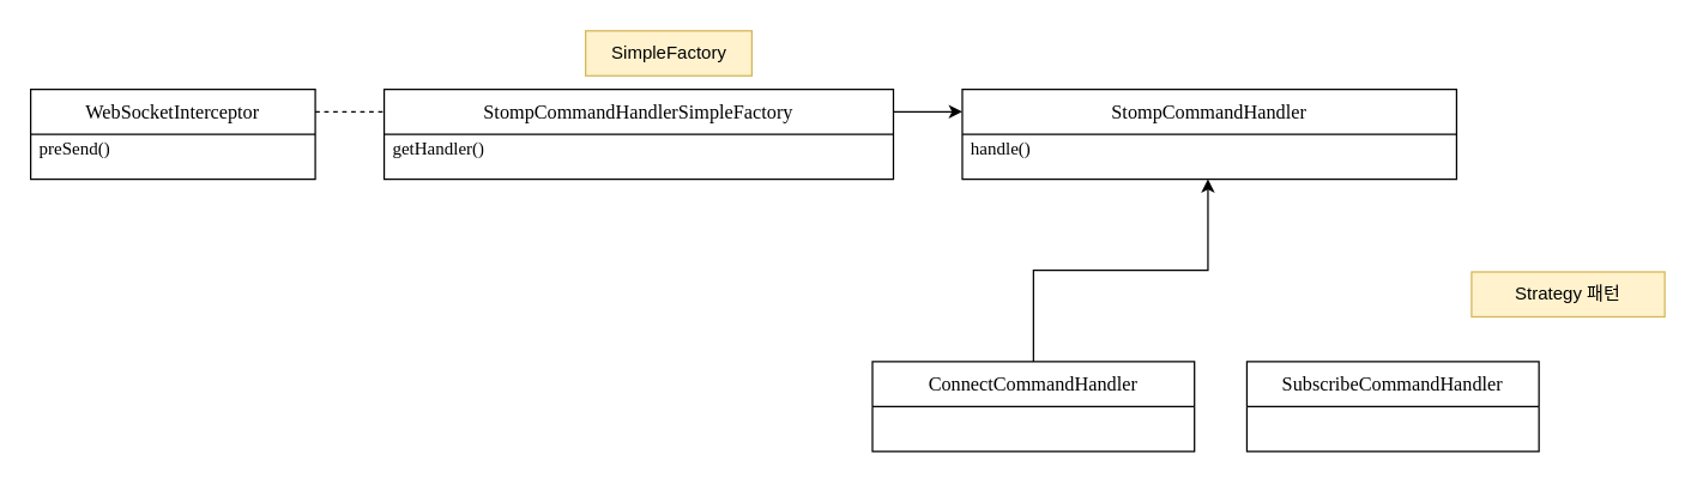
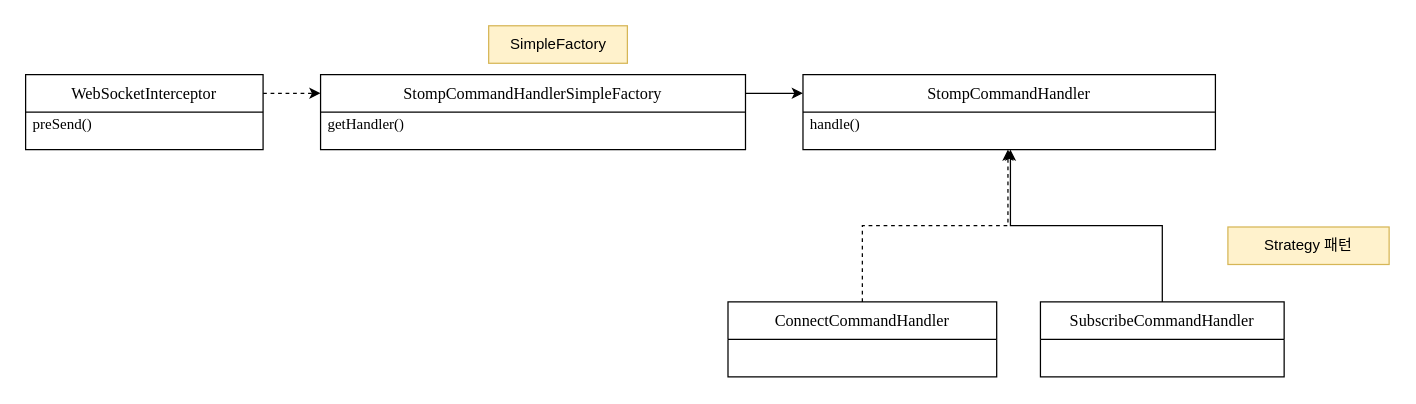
  <mxCell id="0" />
  <mxCell id="1" parent="0" />
- <mxCell id="2" style="edgeStyle=orthogonalEdgeStyle;rounded=0;orthogonalLoop=1;jettySize=auto;html=1;exitX=1;exitY=0.25;exitDx=0;exitDy=0;entryX=0;entryY=0.25;entryDx=0;entryDy=0;dashed=1;endArrow=none;" edge="1" parent="1" source="3" target="6"><mxGeometry relative="1" as="geometry" /></mxCell>
+ <mxCell id="2" style="edgeStyle=orthogonalEdgeStyle;rounded=0;orthogonalLoop=1;jettySize=auto;html=1;exitX=1;exitY=0.25;exitDx=0;exitDy=0;entryX=0;entryY=0.25;entryDx=0;entryDy=0;dashed=1;" edge="1" parent="1" source="3" target="6"><mxGeometry relative="1" as="geometry" /></mxCell>
  <mxCell id="3" value="&lt;div style=&quot;font-size: 13px;&quot;&gt;&lt;div style=&quot;font-size: 13px;&quot;&gt;WebSocketInterceptor&lt;/div&gt;&lt;/div&gt;" style="swimlane;fontStyle=0;childLayout=stackLayout;horizontal=1;startSize=30;horizontalStack=0;resizeParent=1;resizeParentMax=0;resizeLast=0;collapsible=1;marginBottom=0;whiteSpace=wrap;html=1;fontColor=default;labelBackgroundColor=none;fontSize=13;fontFamily=Verdana;" vertex="1" parent="1"><mxGeometry x="20" y="59" width="190" height="60" as="geometry" /></mxCell>
  <mxCell id="4" value="preSend()&lt;div style=&quot;padding: 0px; margin: 0px;&quot;&gt;&lt;br style=&quot;padding: 0px; margin: 0px; text-wrap: nowrap;&quot;&gt;&lt;/div&gt;" style="text;strokeColor=none;fillColor=none;align=left;verticalAlign=middle;spacingLeft=4;spacingRight=4;overflow=hidden;points=[[0,0.5],[1,0.5]];portConstraint=eastwest;rotatable=0;whiteSpace=wrap;html=1;fontFamily=Verdana;" vertex="1" parent="3"><mxGeometry y="30" width="190" height="30" as="geometry" /></mxCell>
  <mxCell id="5" style="edgeStyle=orthogonalEdgeStyle;rounded=0;orthogonalLoop=1;jettySize=auto;html=1;exitX=1;exitY=0.25;exitDx=0;exitDy=0;entryX=0;entryY=0.25;entryDx=0;entryDy=0;dashed=0;" edge="1" parent="1" source="6" target="8"><mxGeometry relative="1" as="geometry" /></mxCell>
  <mxCell id="6" value="&lt;div style=&quot;font-size: 13px;&quot;&gt;&lt;div style=&quot;font-size: 13px;&quot;&gt;&lt;div style=&quot;font-size: 13px;&quot;&gt;StompCommandHandlerSimpleFactory&lt;/div&gt;&lt;/div&gt;&lt;/div&gt;" style="swimlane;fontStyle=0;childLayout=stackLayout;horizontal=1;startSize=30;horizontalStack=0;resizeParent=1;resizeParentMax=0;resizeLast=0;collapsible=1;marginBottom=0;whiteSpace=wrap;html=1;labelBackgroundColor=none;fontColor=default;fontSize=13;fontFamily=Verdana;" vertex="1" parent="1"><mxGeometry x="256" y="59" width="340" height="60" as="geometry" /></mxCell>
  <mxCell id="7" value="getHandler()&lt;div style=&quot;padding: 0px; margin: 0px;&quot;&gt;&lt;br style=&quot;padding: 0px; margin: 0px; text-wrap: nowrap;&quot;&gt;&lt;/div&gt;" style="text;strokeColor=none;fillColor=none;align=left;verticalAlign=middle;spacingLeft=4;spacingRight=4;overflow=hidden;points=[[0,0.5],[1,0.5]];portConstraint=eastwest;rotatable=0;whiteSpace=wrap;html=1;fontFamily=Verdana;" vertex="1" parent="6"><mxGeometry y="30" width="340" height="30" as="geometry" /></mxCell>
  <mxCell id="8" value="&lt;div style=&quot;font-size: 13px;&quot;&gt;&lt;div style=&quot;font-size: 13px;&quot;&gt;&lt;div style=&quot;font-size: 13px;&quot;&gt;StompCommandHandler&lt;/div&gt;&lt;/div&gt;&lt;/div&gt;" style="swimlane;fontStyle=0;childLayout=stackLayout;horizontal=1;startSize=30;horizontalStack=0;resizeParent=1;resizeParentMax=0;resizeLast=0;collapsible=1;marginBottom=0;whiteSpace=wrap;html=1;labelBackgroundColor=none;fontColor=default;fontSize=13;fontFamily=Verdana;" vertex="1" parent="1"><mxGeometry x="642" y="59" width="330" height="60" as="geometry" /></mxCell>
  <mxCell id="9" value="handle()&lt;div style=&quot;padding: 0px; margin: 0px;&quot;&gt;&lt;br style=&quot;padding: 0px; margin: 0px; text-wrap: nowrap;&quot;&gt;&lt;/div&gt;" style="text;strokeColor=none;fillColor=none;align=left;verticalAlign=middle;spacingLeft=4;spacingRight=4;overflow=hidden;points=[[0,0.5],[1,0.5]];portConstraint=eastwest;rotatable=0;whiteSpace=wrap;html=1;fontFamily=Verdana;" vertex="1" parent="8"><mxGeometry y="30" width="330" height="30" as="geometry" /></mxCell>
  <mxCell id="10" value="&lt;div style=&quot;font-size: 13px;&quot;&gt;&lt;div style=&quot;font-size: 13px;&quot;&gt;&lt;div style=&quot;font-size: 13px;&quot;&gt;ConnectCommandHandler&lt;/div&gt;&lt;/div&gt;&lt;/div&gt;" style="swimlane;fontStyle=0;childLayout=stackLayout;horizontal=1;startSize=30;horizontalStack=0;resizeParent=1;resizeParentMax=0;resizeLast=0;collapsible=1;marginBottom=0;whiteSpace=wrap;html=1;labelBackgroundColor=none;fontColor=default;fontSize=13;fontFamily=Verdana;" vertex="1" parent="1"><mxGeometry x="582" y="241" width="215" height="60" as="geometry" /></mxCell>
  <mxCell id="11" value="&lt;div style=&quot;padding: 0px; margin: 0px;&quot;&gt;&lt;br style=&quot;padding: 0px; margin: 0px; text-wrap: nowrap;&quot;&gt;&lt;/div&gt;" style="text;strokeColor=none;fillColor=none;align=left;verticalAlign=middle;spacingLeft=4;spacingRight=4;overflow=hidden;points=[[0,0.5],[1,0.5]];portConstraint=eastwest;rotatable=0;whiteSpace=wrap;html=1;fontFamily=Verdana;" vertex="1" parent="10"><mxGeometry y="30" width="215" height="30" as="geometry" /></mxCell>
  <mxCell id="12" value="&lt;div style=&quot;font-size: 13px;&quot;&gt;&lt;div style=&quot;font-size: 13px;&quot;&gt;&lt;div style=&quot;font-size: 13px;&quot;&gt;SubscribeCommandHandler&lt;/div&gt;&lt;/div&gt;&lt;/div&gt;" style="swimlane;fontStyle=0;childLayout=stackLayout;horizontal=1;startSize=30;horizontalStack=0;resizeParent=1;resizeParentMax=0;resizeLast=0;collapsible=1;marginBottom=0;whiteSpace=wrap;html=1;labelBackgroundColor=none;fontColor=default;fontSize=13;fontFamily=Verdana;" vertex="1" parent="1"><mxGeometry x="832" y="241" width="195" height="60" as="geometry" /></mxCell>
  <mxCell id="13" value="&lt;div style=&quot;padding: 0px; margin: 0px;&quot;&gt;&lt;br style=&quot;padding: 0px; margin: 0px; text-wrap: nowrap;&quot;&gt;&lt;/div&gt;" style="text;strokeColor=none;fillColor=none;align=left;verticalAlign=middle;spacingLeft=4;spacingRight=4;overflow=hidden;points=[[0,0.5],[1,0.5]];portConstraint=eastwest;rotatable=0;whiteSpace=wrap;html=1;fontFamily=Verdana;" vertex="1" parent="12"><mxGeometry y="30" width="195" height="30" as="geometry" /></mxCell>
- <mxCell id="15" style="edgeStyle=orthogonalEdgeStyle;rounded=0;orthogonalLoop=1;jettySize=auto;html=1;exitX=0.5;exitY=0;exitDx=0;exitDy=0;entryX=0.497;entryY=1;entryDx=0;entryDy=0;entryPerimeter=0;" edge="1" parent="1" source="10" target="9"><mxGeometry relative="1" as="geometry"><mxPoint x="704.92" y="330.99" as="targetPoint" /></mxGeometry></mxCell>
+ <mxCell id="14" style="edgeStyle=orthogonalEdgeStyle;rounded=0;orthogonalLoop=1;jettySize=auto;html=1;exitX=0.5;exitY=0;exitDx=0;exitDy=0;entryX=0.503;entryY=1;entryDx=0;entryDy=0;entryPerimeter=0;" edge="1" parent="1" source="12" target="9"><mxGeometry relative="1" as="geometry"><mxPoint x="756.12" y="330.99" as="targetPoint" /></mxGeometry></mxCell>
+ <mxCell id="15" style="edgeStyle=orthogonalEdgeStyle;rounded=0;orthogonalLoop=1;jettySize=auto;html=1;exitX=0.5;exitY=0;exitDx=0;exitDy=0;entryX=0.497;entryY=1;entryDx=0;entryDy=0;entryPerimeter=0;dashed=1;" edge="1" parent="1" source="10" target="9"><mxGeometry relative="1" as="geometry"><mxPoint x="704.92" y="330.99" as="targetPoint" /></mxGeometry></mxCell>
  <mxCell id="16" value="SimpleFactory" style="text;html=1;align=center;verticalAlign=middle;whiteSpace=wrap;rounded=0;fillColor=#fff2cc;strokeColor=#d6b656;" vertex="1" parent="1"><mxGeometry x="390.5" y="20" width="111" height="30" as="geometry" /></mxCell>
  <mxCell id="17" value="Strategy 패턴" style="text;html=1;align=center;verticalAlign=middle;whiteSpace=wrap;rounded=0;fillColor=#fff2cc;strokeColor=#d6b656;" vertex="1" parent="1"><mxGeometry x="982" y="181" width="129" height="30" as="geometry" /></mxCell>
